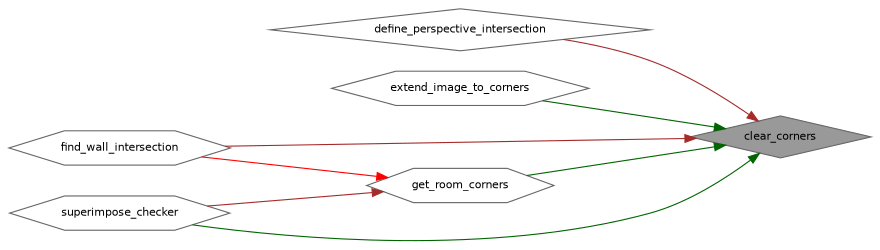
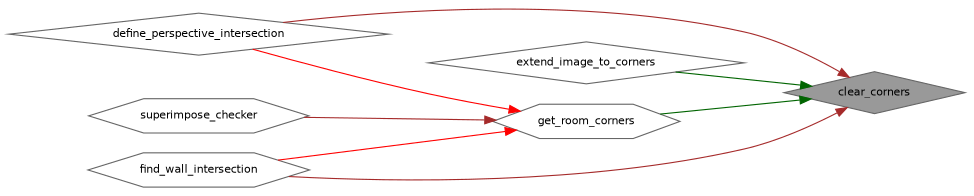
  digraph {
    rankdir=RL
    node [color=grey40 fillcolor=white fontname=Helvetica fontsize=10 shape=hexagon style=filled]
    edge [color=brown dir=back fontname=Helvetica fontsize=10 labelfontname=Helvetica labelfontsize=10 style=solid]
    n1 [color=gray40 fillcolor=grey60 fontcolor=black height=0.2 label=clear_corners shape=diamond width=0.4]
    n2 [height=0.2 label=define_perspective_intersection shape=diamond width=0.4]
-   n3 [height=0.2 label=extend_image_to_corners width=0.4]
+   n3 [height=0.2 label=extend_image_to_corners shape=diamond width=0.4]
    n4 [height=0.2 label=find_wall_intersection width=0.4]
    n5 [height=0.2 label=get_room_corners width=0.4]
    n6 [height=0.2 label=superimpose_checker width=0.4]
    n1 -> n2
    n1 -> n3 [color=darkgreen]
    n1 -> n4
    n1 -> n5 [color=darkgreen]
-   n1 -> n6 [color=darkgreen]
+   n5 -> n2 [color=red]
    n5 -> n4 [color=red]
    n5 -> n6
  }
